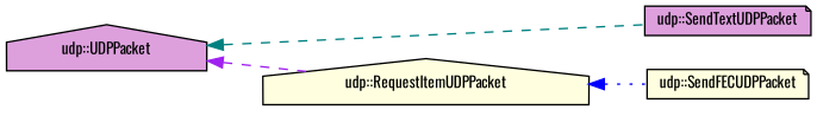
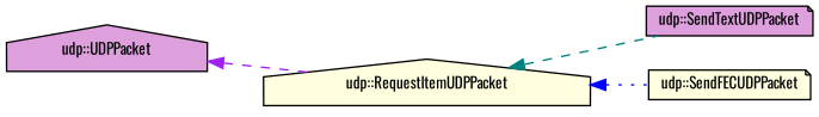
  digraph {
    fontname=Oswald
    rankdir=LR
    node [color=black fillcolor=plum fontname=Oswald fontsize=10 shape=house style=filled]
    edge [dir=back fontname=Oswald fontsize=10 labelfontname=Helvetica labelfontsize=10 style=dashed]
    n1 [height=0.2 label="udp::UDPPacket" width=0.4]
    n2 [fillcolor=lightyellow height=0.2 label="udp::RequestItemUDPPacket" width=0.4]
    n3 [height=0.2 label="udp::SendTextUDPPacket" shape=note width=0.4]
    n4 [fillcolor=lightyellow height=0.2 label="udp::SendFECUDPPacket" shape=note width=0.4]
    n1 -> n2 [color=purple]
-   n1 -> n3 [color=teal]
+   n2 -> n3 [color=teal]
    n2 -> n4 [color=blue style=dotted]
  }
